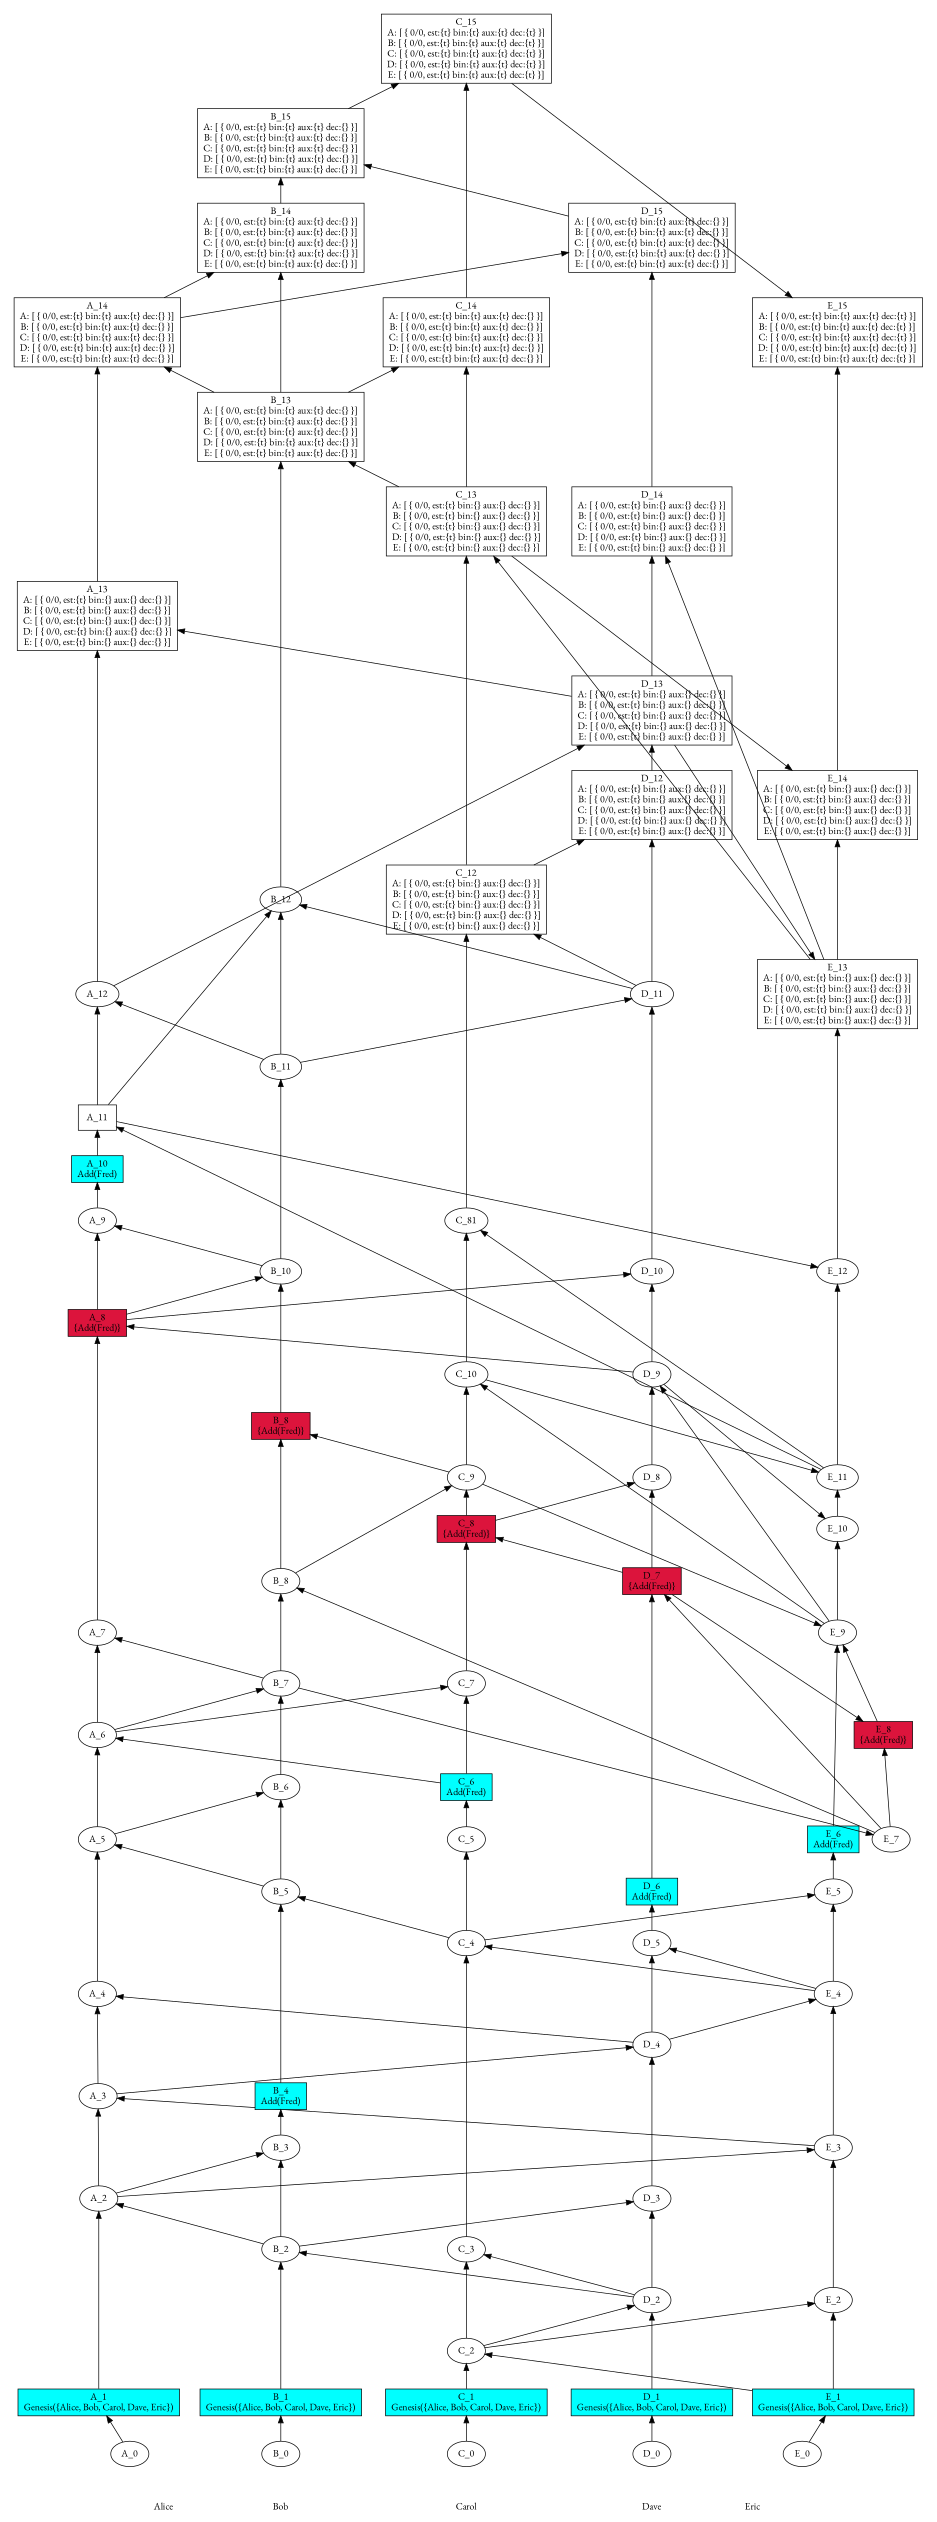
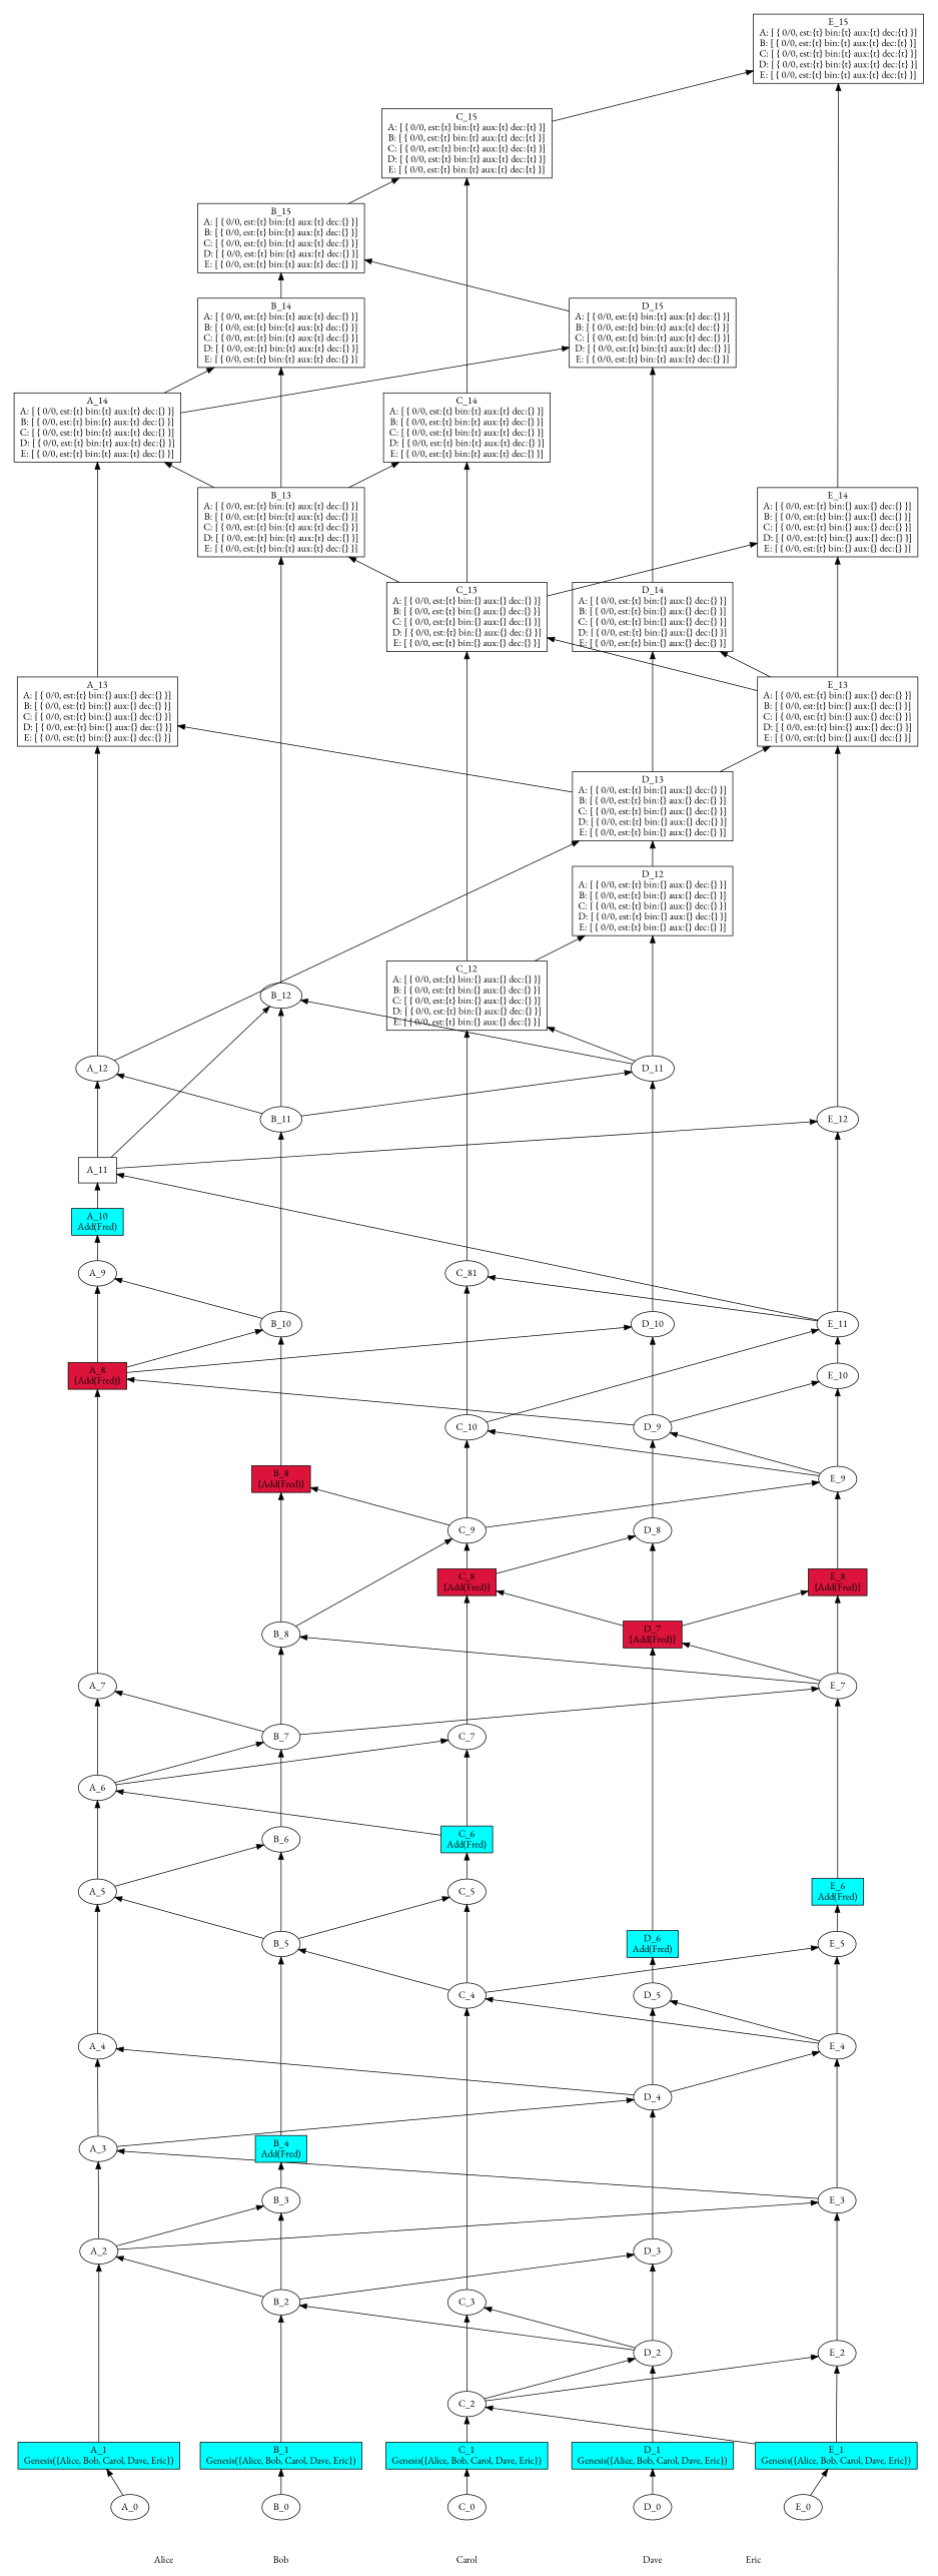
  digraph {
    fontname="EB Garamond"
    rankdir=BT
    splines=false
    style=invis
    node [fontname="EB Garamond" fillcolor=white]
    edge [fontname="EB Garamond"]
    Carol [color=white style=filled fillcolor=""]
    Dave [color=white style=filled fillcolor=""]
    Eric [color=white style=filled fillcolor=""]
    Alice [color=white style=filled fillcolor=""]
    Bob [color=white style=filled fillcolor=""]
    n6 [label=C_0]
    n7 [fillcolor=cyan label="C_1\nGenesis({Alice, Bob, Carol, Dave, Eric})" shape=rectangle style=filled]
    n8 [label=C_2]
    n9 [label=C_3]
    n10 [label=C_4]
    n11 [label=C_5]
    n12 [fillcolor=cyan label="C_6\nAdd(Fred)" shape=rectangle style=filled]
    n13 [label=C_7]
    n14 [fillcolor=crimson label="C_8\n{Add(Fred)}" shape=rectangle style=filled]
    n15 [label=C_9]
    n16 [label=C_10]
    n17 [label=C_81]
    n18 [label="C_12\nA: [ { 0/0, est:{t} bin:{} aux:{} dec:{} }]\nB: [ { 0/0, est:{t} bin:{} aux:{} dec:{} }]\nC: [ { 0/0, est:{t} bin:{} aux:{} dec:{} }]\nD: [ { 0/0, est:{t} bin:{} aux:{} dec:{} }]\nE: [ { 0/0, est:{t} bin:{} aux:{} dec:{} }]" shape=rectangle]
    n19 [label="C_13\nA: [ { 0/0, est:{t} bin:{} aux:{} dec:{} }]\nB: [ { 0/0, est:{t} bin:{} aux:{} dec:{} }]\nC: [ { 0/0, est:{t} bin:{} aux:{} dec:{} }]\nD: [ { 0/0, est:{t} bin:{} aux:{} dec:{} }]\nE: [ { 0/0, est:{t} bin:{} aux:{} dec:{} }]" shape=rectangle]
    n20 [label="C_14\nA: [ { 0/0, est:{t} bin:{t} aux:{t} dec:{} }]\nB: [ { 0/0, est:{t} bin:{t} aux:{t} dec:{} }]\nC: [ { 0/0, est:{t} bin:{t} aux:{t} dec:{} }]\nD: [ { 0/0, est:{t} bin:{t} aux:{t} dec:{} }]\nE: [ { 0/0, est:{t} bin:{t} aux:{t} dec:{} }]" shape=rectangle]
    n21 [label="C_15\nA: [ { 0/0, est:{t} bin:{t} aux:{t} dec:{t} }]\nB: [ { 0/0, est:{t} bin:{t} aux:{t} dec:{t} }]\nC: [ { 0/0, est:{t} bin:{t} aux:{t} dec:{t} }]\nD: [ { 0/0, est:{t} bin:{t} aux:{t} dec:{t} }]\nE: [ { 0/0, est:{t} bin:{t} aux:{t} dec:{t} }]" shape=rectangle]
    n22 [label=D_2]
    n23 [label=D_3]
    n24 [fillcolor=crimson label="D_7\n{Add(Fred)}" shape=rectangle style=filled]
    n25 [label=D_8]
    n26 [label=D_11]
    n27 [label="D_12\nA: [ { 0/0, est:{t} bin:{} aux:{} dec:{} }]\nB: [ { 0/0, est:{t} bin:{} aux:{} dec:{} }]\nC: [ { 0/0, est:{t} bin:{} aux:{} dec:{} }]\nD: [ { 0/0, est:{t} bin:{} aux:{} dec:{} }]\nE: [ { 0/0, est:{t} bin:{} aux:{} dec:{} }]" shape=rectangle]
    n28 [label=D_0]
    n29 [fillcolor=cyan label="D_1\nGenesis({Alice, Bob, Carol, Dave, Eric})" shape=rectangle style=filled]
    n30 [label=D_4]
    n31 [label=D_5]
    n32 [fillcolor=cyan label="D_6\nAdd(Fred)" shape=rectangle style=filled]
    n33 [label=D_9]
    n34 [label=D_10]
    n35 [label="D_13\nA: [ { 0/0, est:{t} bin:{} aux:{} dec:{} }]\nB: [ { 0/0, est:{t} bin:{} aux:{} dec:{} }]\nC: [ { 0/0, est:{t} bin:{} aux:{} dec:{} }]\nD: [ { 0/0, est:{t} bin:{} aux:{} dec:{} }]\nE: [ { 0/0, est:{t} bin:{} aux:{} dec:{} }]" shape=rectangle]
    n36 [label="D_14\nA: [ { 0/0, est:{t} bin:{} aux:{} dec:{} }]\nB: [ { 0/0, est:{t} bin:{} aux:{} dec:{} }]\nC: [ { 0/0, est:{t} bin:{} aux:{} dec:{} }]\nD: [ { 0/0, est:{t} bin:{} aux:{} dec:{} }]\nE: [ { 0/0, est:{t} bin:{} aux:{} dec:{} }]" shape=rectangle]
    n37 [label="D_15\nA: [ { 0/0, est:{t} bin:{t} aux:{t} dec:{} }]\nB: [ { 0/0, est:{t} bin:{t} aux:{t} dec:{} }]\nC: [ { 0/0, est:{t} bin:{t} aux:{t} dec:{} }]\nD: [ { 0/0, est:{t} bin:{t} aux:{t} dec:{} }]\nE: [ { 0/0, est:{t} bin:{t} aux:{t} dec:{} }]" shape=rectangle]
    n38 [fillcolor=cyan label="E_1\nGenesis({Alice, Bob, Carol, Dave, Eric})" shape=rectangle style=filled]
    n39 [label=E_2]
    n40 [label=E_4]
    n41 [label=E_5]
    n42 [label=E_9]
    n43 [label=E_10]
    n44 [label=E_11]
    n45 [label=E_12]
    n46 [label="E_13\nA: [ { 0/0, est:{t} bin:{} aux:{} dec:{} }]\nB: [ { 0/0, est:{t} bin:{} aux:{} dec:{} }]\nC: [ { 0/0, est:{t} bin:{} aux:{} dec:{} }]\nD: [ { 0/0, est:{t} bin:{} aux:{} dec:{} }]\nE: [ { 0/0, est:{t} bin:{} aux:{} dec:{} }]" shape=rectangle]
    n47 [label="E_14\nA: [ { 0/0, est:{t} bin:{} aux:{} dec:{} }]\nB: [ { 0/0, est:{t} bin:{} aux:{} dec:{} }]\nC: [ { 0/0, est:{t} bin:{} aux:{} dec:{} }]\nD: [ { 0/0, est:{t} bin:{} aux:{} dec:{} }]\nE: [ { 0/0, est:{t} bin:{} aux:{} dec:{} }]" shape=rectangle]
    n48 [label=E_7]
    n49 [fillcolor=crimson label="E_8\n{Add(Fred)}" shape=rectangle style=filled]
    n50 [label=E_0]
    n51 [label=E_3]
    n52 [fillcolor=cyan label="E_6\nAdd(Fred)" shape=rectangle style=filled]
    n53 [label="E_15\nA: [ { 0/0, est:{t} bin:{t} aux:{t} dec:{t} }]\nB: [ { 0/0, est:{t} bin:{t} aux:{t} dec:{t} }]\nC: [ { 0/0, est:{t} bin:{t} aux:{t} dec:{t} }]\nD: [ { 0/0, est:{t} bin:{t} aux:{t} dec:{t} }]\nE: [ { 0/0, est:{t} bin:{t} aux:{t} dec:{t} }]" shape=rectangle]
    n54 [label=A_6]
    n55 [label=A_7]
    n56 [label=A_3]
    n57 [label=A_4]
    n58 [fillcolor=crimson label="A_8\n{Add(Fred)}" shape=rectangle style=filled]
    n59 [label=A_9]
    n60 [label=A_12]
    n61 [label="A_13\nA: [ { 0/0, est:{t} bin:{} aux:{} dec:{} }]\nB: [ { 0/0, est:{t} bin:{} aux:{} dec:{} }]\nC: [ { 0/0, est:{t} bin:{} aux:{} dec:{} }]\nD: [ { 0/0, est:{t} bin:{} aux:{} dec:{} }]\nE: [ { 0/0, est:{t} bin:{} aux:{} dec:{} }]" shape=rectangle]
    n62 [label="A_14\nA: [ { 0/0, est:{t} bin:{t} aux:{t} dec:{} }]\nB: [ { 0/0, est:{t} bin:{t} aux:{t} dec:{} }]\nC: [ { 0/0, est:{t} bin:{t} aux:{t} dec:{} }]\nD: [ { 0/0, est:{t} bin:{t} aux:{t} dec:{} }]\nE: [ { 0/0, est:{t} bin:{t} aux:{t} dec:{} }]" shape=rectangle]
    n63 [label=A_2]
    n64 [label=A_11 shape=box]
    n65 [label=A_0]
    n66 [fillcolor=cyan label="A_1\nGenesis({Alice, Bob, Carol, Dave, Eric})" shape=rectangle style=filled]
    n67 [label=A_5]
    n68 [fillcolor=cyan label="A_10\nAdd(Fred)" shape=rectangle style=filled]
    n69 [label=B_5]
    n70 [label=B_6]
    n71 [label=B_8]
    n72 [fillcolor=crimson label="B_8\n{Add(Fred)}" shape=rectangle style=filled]
    n73 [label="B_13\nA: [ { 0/0, est:{t} bin:{t} aux:{t} dec:{} }]\nB: [ { 0/0, est:{t} bin:{t} aux:{t} dec:{} }]\nC: [ { 0/0, est:{t} bin:{t} aux:{t} dec:{} }]\nD: [ { 0/0, est:{t} bin:{t} aux:{t} dec:{} }]\nE: [ { 0/0, est:{t} bin:{t} aux:{t} dec:{} }]" shape=rectangle]
    n74 [label="B_14\nA: [ { 0/0, est:{t} bin:{t} aux:{t} dec:{} }]\nB: [ { 0/0, est:{t} bin:{t} aux:{t} dec:{} }]\nC: [ { 0/0, est:{t} bin:{t} aux:{t} dec:{} }]\nD: [ { 0/0, est:{t} bin:{t} aux:{t} dec:{} }]\nE: [ { 0/0, est:{t} bin:{t} aux:{t} dec:{} }]" shape=rectangle]
    n75 [label="B_15\nA: [ { 0/0, est:{t} bin:{t} aux:{t} dec:{} }]\nB: [ { 0/0, est:{t} bin:{t} aux:{t} dec:{} }]\nC: [ { 0/0, est:{t} bin:{t} aux:{t} dec:{} }]\nD: [ { 0/0, est:{t} bin:{t} aux:{t} dec:{} }]\nE: [ { 0/0, est:{t} bin:{t} aux:{t} dec:{} }]" shape=rectangle]
    n76 [label=B_2]
    n77 [label=B_3]
    n78 [label=B_11]
    n79 [label=B_12]
    n80 [label=B_7]
    n81 [label=B_10]
    n82 [label=B_0]
    n83 [fillcolor=cyan label="B_1\nGenesis({Alice, Bob, Carol, Dave, Eric})" shape=rectangle style=filled]
    n84 [fillcolor=cyan label="B_4\nAdd(Fred)" shape=rectangle style=filled]
    subgraph sub_1 {
      rank=same
      Carol
      Dave
      Eric
      Alice
      Bob
    }
    subgraph cluster_2 {
      label=Carol
      n6
      n7
      n8
      n9
      n10
      n11
      n12
      n13
      n14
      n15
      n16
      n17
      n18
      n19
      n20
      n21
    }
    subgraph cluster_3 {
      label=Dave
      n22
      n23
      n24
      n25
      n26
      n27
      n28
      n29
      n30
      n31
      n32
      n33
      n34
      n35
      n36
      n37
    }
    subgraph cluster_4 {
      label=Eric
      n38
      n39
      n40
      n41
      n42
      n43
      n44
      n45
      n46
      n47
      n48
      n49
      n50
      n51
      n52
      n53
    }
    subgraph cluster_5 {
      label=Alice
      n54
      n55
      n56
      n57
      n58
      n59
      n60
      n61
      n62
      n63
      n64
      n65
      n66
      n67
      n68
    }
    subgraph cluster_6 {
      label=Bob
      n69
      n70
      n71
      n72
      n73
      n74
      n75
      n76
      n77
      n78
      n79
      n80
      n81
      n82
      n83
      n84
    }
    Carol -> Dave [style=invis]
    Carol -> n6 [style=invis]
    Dave -> Eric [style=invis]
    Dave -> n28 [style=invis]
    Eric -> n50 [style=invis]
    Alice -> Bob [style=invis]
    Alice -> n65 [style=invis]
    Bob -> Carol [style=invis]
    Bob -> n82 [style=invis]
    n6 -> n7 [minlen=1]
    n7 -> n8 [minlen=1]
    n8 -> n9 [minlen=2]
    n8 -> n22 [constraint=false]
    n8 -> n39 [constraint=false]
    n9 -> n10 [minlen=6]
    n10 -> n11 [minlen=2]
    n10 -> n41 [constraint=false]
    n10 -> n69 [constraint=false]
    n11 -> n12 [minlen=1]
    n12 -> n13 [minlen=2]
    n12 -> n54 [constraint=false]
    n13 -> n14 [minlen=3]
    n14 -> n15 [minlen=1]
    n14 -> n25 [constraint=false]
    n15 -> n16 [minlen=2]
    n15 -> n42 [constraint=false]
    n15 -> n72 [constraint=false]
    n16 -> n17 [minlen=3]
    n16 -> n44 [constraint=false]
    n17 -> n18 [minlen=5]
    n18 -> n19 [minlen=4]
    n18 -> n27 [constraint=false]
    n19 -> n20 [minlen=2]
    n19 -> n47 [constraint=false]
    n19 -> n73 [constraint=false]
    n20 -> n21 [minlen=3]
    n21 -> n53 [constraint=false]
    n22 -> n9 [constraint=false]
    n22 -> n23 [minlen=2]
    n22 -> n76 [constraint=false]
    n23 -> n30 [minlen=3]
    n24 -> n14 [constraint=false]
    n24 -> n25 [minlen=2]
    n24 -> n49 [constraint=false]
    n25 -> n33 [minlen=2]
    n26 -> n18 [constraint=false]
    n26 -> n27 [minlen=2]
    n26 -> n79 [constraint=false]
    n27 -> n35 [minlen=1]
    n28 -> n29 [minlen=1]
    n29 -> n22 [minlen=2]
    n30 -> n31 [minlen=2]
    n30 -> n40 [constraint=false]
    n30 -> n57 [constraint=false]
    n31 -> n32 [minlen=1]
    n32 -> n24 [minlen=6]
    n33 -> n34 [minlen=2]
    n33 -> n43 [constraint=false]
    n33 -> n58 [constraint=false]
    n34 -> n26 [minlen=5]
    n35 -> n36 [minlen=2]
    n35 -> n46 [constraint=false]
    n35 -> n61 [constraint=false]
    n36 -> n37 [minlen=3]
    n37 -> n75 [constraint=false]
    n38 -> n8 [constraint=false]
    n38 -> n39 [minlen=2]
    n39 -> n51 [minlen=3]
    n40 -> n10 [constraint=false]
    n40 -> n31 [constraint=false]
    n40 -> n41 [minlen=2]
    n41 -> n52 [minlen=1]
    n42 -> n16 [constraint=false]
    n42 -> n33 [constraint=false]
    n42 -> n43 [minlen=2]
    n43 -> n44 [minlen=1]
    n44 -> n17 [constraint=false]
    n44 -> n45 [minlen=4]
    n44 -> n64 [constraint=false]
    n45 -> n46 [minlen=5]
    n46 -> n19 [constraint=false]
    n46 -> n36 [constraint=false]
    n46 -> n47 [minlen=2]
    n47 -> n53 [minlen=5]
    n48 -> n24 [constraint=false]
    n48 -> n49 [minlen=2]
    n48 -> n71 [constraint=false]
    n49 -> n42 [minlen=2]
    n50 -> n38 [minlen=1]
    n51 -> n40 [minlen=3]
    n51 -> n56 [constraint=false]
-   n52 -> n42 [minlen=4]
+   n52 -> n48 [minlen=4]
    n54 -> n13 [constraint=false]
    n54 -> n55 [minlen=2]
    n54 -> n80 [constraint=false]
    n55 -> n58 [minlen=6]
    n56 -> n30 [constraint=false]
    n56 -> n57 [minlen=2]
    n57 -> n67 [minlen=3]
    n58 -> n34 [constraint=false]
    n58 -> n59 [minlen=2]
    n58 -> n81 [constraint=false]
    n59 -> n68 [minlen=1]
    n60 -> n35 [constraint=false]
    n60 -> n61 [minlen=4]
    n61 -> n62 [minlen=3]
    n62 -> n37 [constraint=false]
    n62 -> n74 [constraint=false]
    n63 -> n51 [constraint=false]
    n63 -> n56 [minlen=2]
    n63 -> n77 [constraint=false]
    n64 -> n45 [constraint=false]
    n64 -> n60 [minlen=2]
    n64 -> n79 [constraint=false]
    n65 -> n66 [minlen=1]
    n66 -> n63 [minlen=4]
    n67 -> n54 [minlen=2]
    n67 -> n70 [constraint=false]
    n68 -> n64 [minlen=1]
+   n69 -> n11 [constraint=false]
    n69 -> n67 [constraint=false]
    n69 -> n70 [minlen=2]
    n70 -> n80 [minlen=2]
    n71 -> n15 [constraint=false]
    n71 -> n72 [minlen=3]
    n72 -> n81 [minlen=3]
    n73 -> n20 [constraint=false]
    n73 -> n62 [constraint=false]
    n73 -> n74 [minlen=2]
    n74 -> n75 [minlen=1]
    n75 -> n21 [constraint=false]
    n76 -> n23 [constraint=false]
    n76 -> n63 [constraint=false]
    n76 -> n77 [minlen=2]
    n77 -> n84 [minlen=1]
    n78 -> n26 [constraint=false]
    n78 -> n60 [constraint=false]
    n78 -> n79 [minlen=2]
    n79 -> n73 [minlen=5]
    n80 -> n48 [constraint=false]
    n80 -> n55 [constraint=false]
    n80 -> n71 [minlen=2]
    n81 -> n59 [constraint=false]
    n81 -> n78 [minlen=4]
    n82 -> n83 [minlen=1]
    n83 -> n76 [minlen=3]
    n84 -> n69 [minlen=4]
  }
